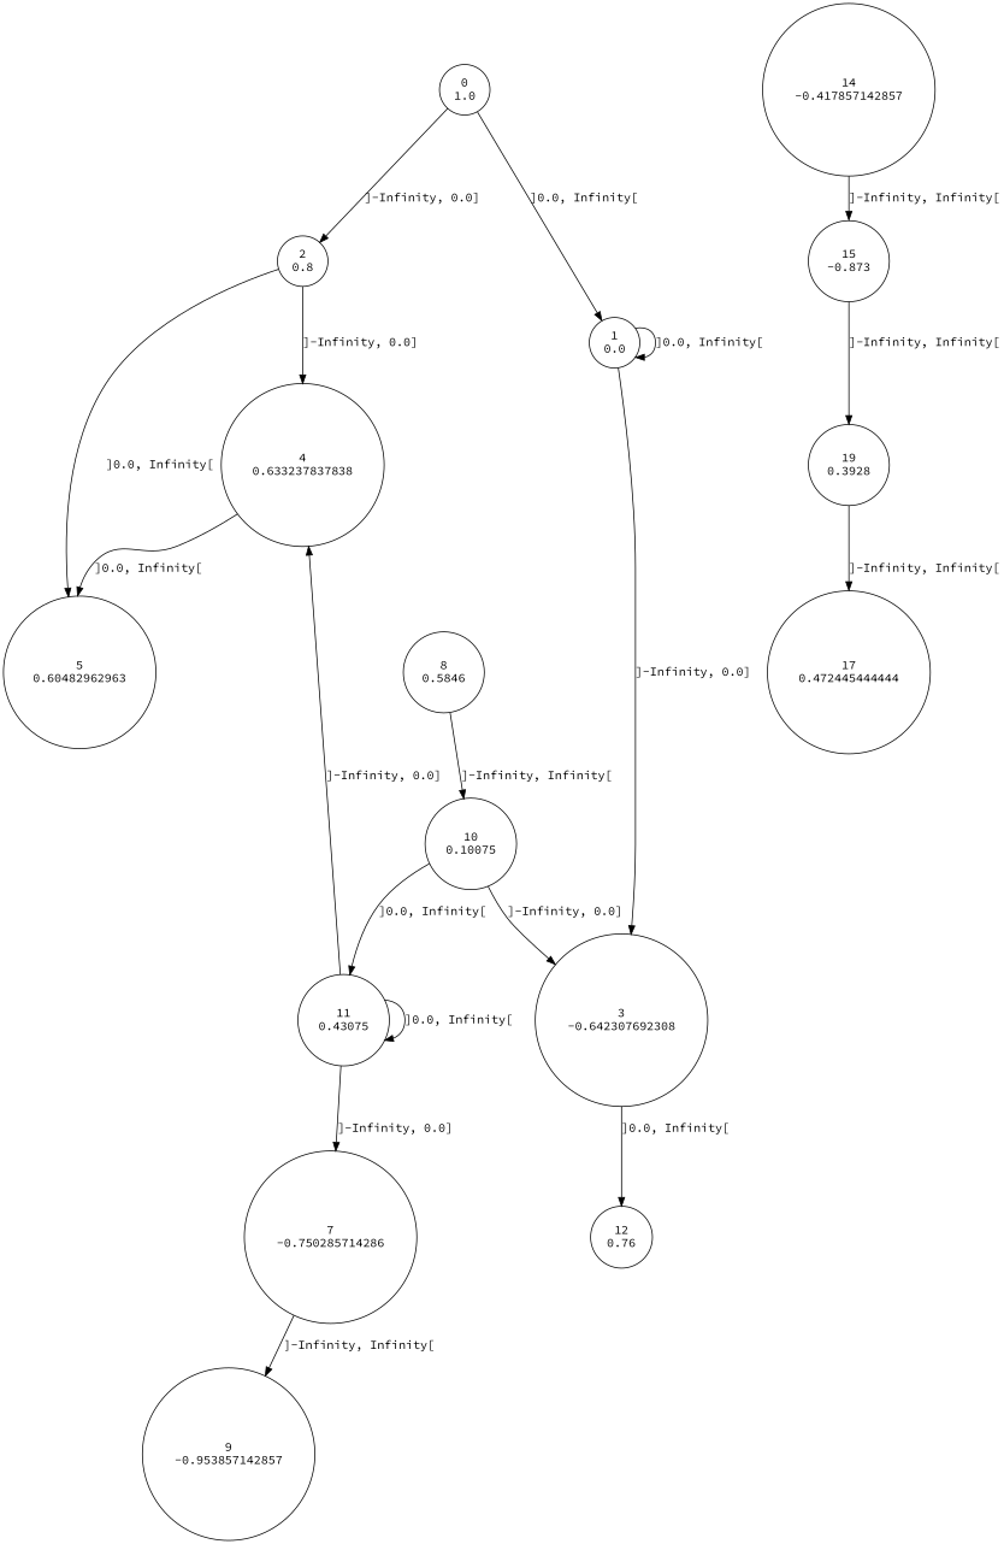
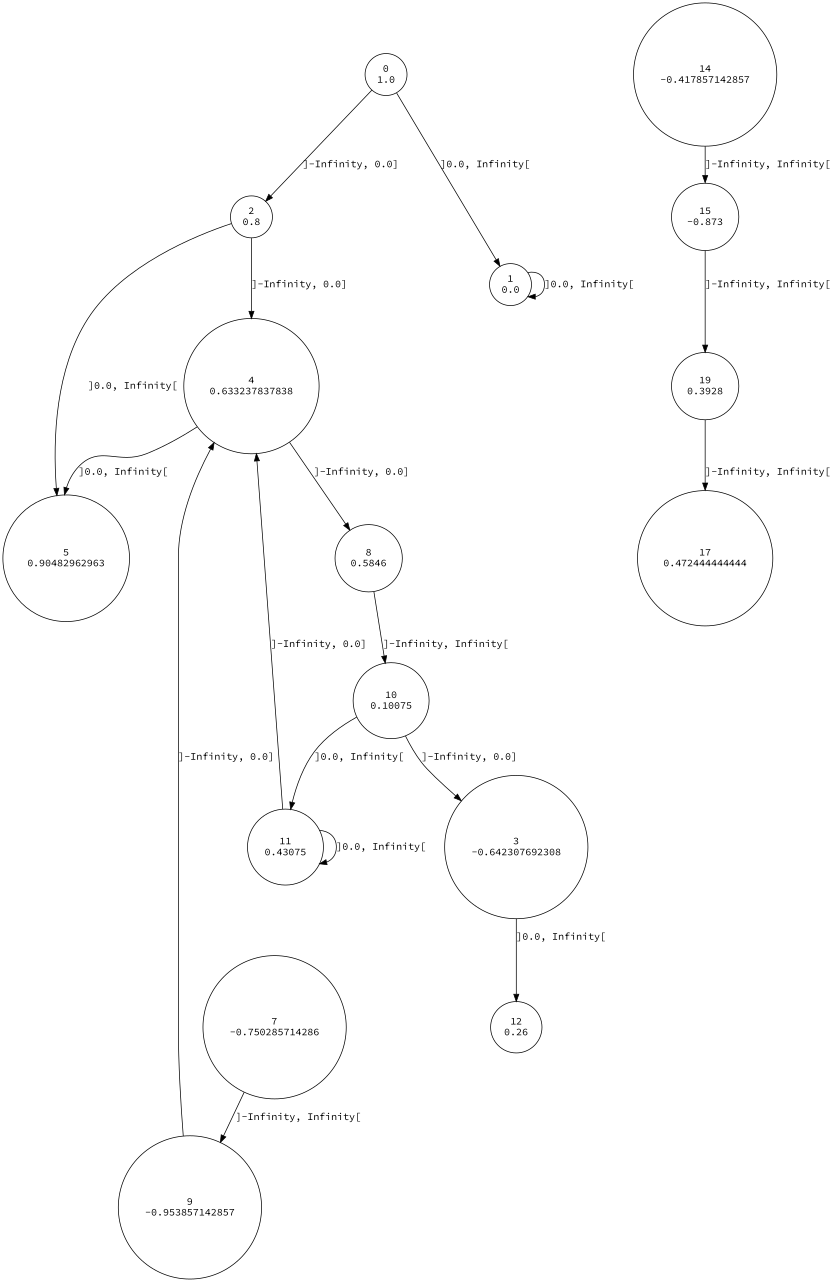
  digraph {
    fontname="Source Code Pro"
    node [fontname="Source Code Pro" shape=circle]
    edge [fontname="Source Code Pro"]
    n1 [label="0\n1.0"]
    n2 [label="2\n0.8"]
    n3 [label="1\n0.0"]
    n4 [label="4\n0.633237837838"]
-   n5 [label="5\n0.60482962963"]
+   n5 [label="5\n0.90482962963"]
    n6 [label="3\n-0.642307692308"]
    n7 [label="8\n0.5846"]
-   n8 [label="12\n0.76"]
+   n8 [label="12\n0.26"]
    n9 [label="10\n0.10075"]
    n10 [label="7\n-0.750285714286"]
    n11 [label="9\n-0.953857142857"]
    n12 [label="11\n0.43075"]
    n13 [label="14\n-0.417857142857"]
    n14 [label="15\n-0.873"]
    n15 [label="19\n0.3928"]
-   n16 [label="17\n0.472445444444"]
+   n16 [label="17\n0.472444444444"]
    n1 -> n2 [label="]-Infinity, 0.0]"]
    n1 -> n3 [label="]0.0, Infinity["]
    n2 -> n4 [label="]-Infinity, 0.0]"]
    n2 -> n5 [label="]0.0, Infinity["]
    n3 -> n3 [label="]0.0, Infinity["]
-   n3 -> n6 [label="]-Infinity, 0.0]"]
    n4 -> n5 [label="]0.0, Infinity["]
+   n4 -> n7 [label="]-Infinity, 0.0]"]
    n6 -> n8 [label="]0.0, Infinity["]
    n7 -> n9 [label="]-Infinity, Infinity["]
    n9 -> n6 [label="]-Infinity, 0.0]"]
    n9 -> n12 [label="]0.0, Infinity["]
    n10 -> n11 [label="]-Infinity, Infinity["]
+   n11 -> n4 [label="]-Infinity, 0.0]"]
    n12 -> n4 [label="]-Infinity, 0.0]"]
-   n12 -> n10 [label="]-Infinity, 0.0]"]
    n12 -> n12 [label="]0.0, Infinity["]
    n13 -> n14 [label="]-Infinity, Infinity["]
    n14 -> n15 [label="]-Infinity, Infinity["]
    n15 -> n16 [label="]-Infinity, Infinity["]
  }
